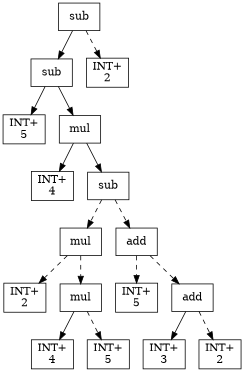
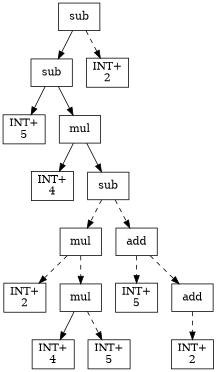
  digraph {
    node [shape=box]
    edge [style=dashed]
    n1 [label=sub]
    n2 [label=sub]
    n3 [label="INT+\n2"]
    n4 [label="INT+\n5"]
    n5 [label=mul]
    n6 [label="INT+\n4"]
    n7 [label=sub]
    n8 [label=mul]
    n9 [label=add]
    n10 [label="INT+\n2"]
    n11 [label=mul]
    n12 [label="INT+\n4"]
    n13 [label="INT+\n5"]
    n14 [label="INT+\n5"]
    n15 [label=add]
-   n16 [label="INT+\n3"]
    n17 [label="INT+\n2"]
    n1 -> n2 [style=solid]
    n1 -> n3
    n2 -> n4 [style=solid]
    n2 -> n5 [style=solid]
    n5 -> n6 [style=solid]
    n5 -> n7 [style=solid]
    n7 -> n8
    n7 -> n9
    n8 -> n10
    n8 -> n11
    n9 -> n14
    n9 -> n15
    n11 -> n12 [style=solid]
    n11 -> n13
-   n15 -> n16 [style=solid]
    n15 -> n17
  }
